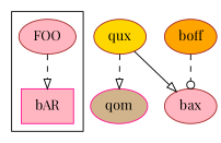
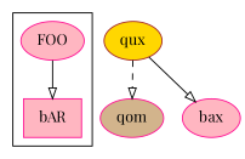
  digraph {
    fontname="Playfair Display"
    node [color=deeppink fillcolor=lightpink fontname="Playfair Display" style=filled]
    edge [arrowhead=onormal fontname="Playfair Display" style=solid]
-   n1 [color=brown label=FOO]
+   n1 [label=FOO]
    n2 [label=bAR shape=box]
    qux [color=brown fillcolor=gold]
    qom [fillcolor=tan]
-   bax [color=brown]
-   boff [color=brown fillcolor=orange]
+   bax
    subgraph cluster_1 {
      n1
      n2
    }
    subgraph sub_2 {
      n2
    }
-   n1 -> n2 [style=dashed]
+   n1 -> n2
    qux -> qom [style=dashed]
    qux -> bax
-   boff -> bax [arrowhead=odot style=dashed]
  }
